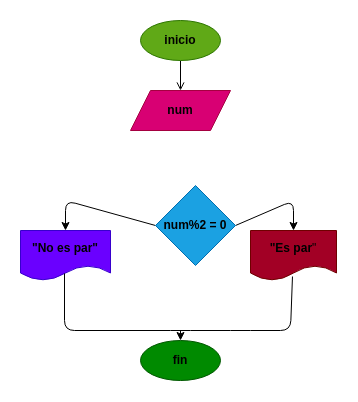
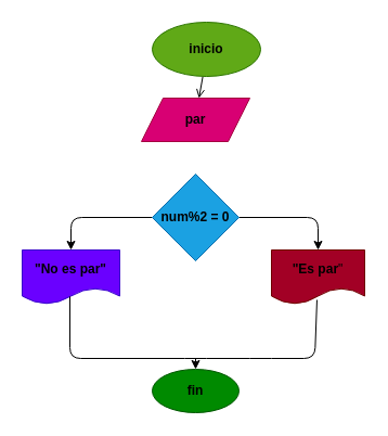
  <mxCell id="0" />
  <mxCell id="1" parent="0" />
  <mxCell id="2" value="" style="edgeStyle=none;html=1;endArrow=open;" edge="1" parent="1" source="3" target="4"><mxGeometry relative="1" as="geometry" /></mxCell>
- <mxCell id="3" value="&lt;font color=&quot;#000000&quot;&gt;&lt;b&gt;inicio&lt;/b&gt;&lt;/font&gt;" style="ellipse;whiteSpace=wrap;html=1;fillColor=#60a917;fontColor=#ffffff;strokeColor=#2D7600;" vertex="1" parent="1"><mxGeometry x="140" y="20" width="80" height="40" as="geometry" /></mxCell>
- <mxCell id="4" value="&lt;b&gt;&lt;font color=&quot;#000000&quot;&gt;num&lt;/font&gt;&lt;/b&gt;" style="shape=parallelogram;perimeter=parallelogramPerimeter;whiteSpace=wrap;html=1;fixedSize=1;fillColor=#d80073;fontColor=#ffffff;strokeColor=#A50040;" vertex="1" parent="1"><mxGeometry x="130" y="90" width="100" height="40" as="geometry" /></mxCell>
+ <mxCell id="3" value="&lt;font color=&quot;#000000&quot;&gt;&lt;b&gt;inicio&lt;/b&gt;&lt;/font&gt;" style="ellipse;whiteSpace=wrap;html=1;fillColor=#60a917;fontColor=#ffffff;strokeColor=#2D7600;" vertex="1" parent="1"><mxGeometry x="140" y="20" width="100" height="50" as="geometry" /></mxCell>
+ <mxCell id="4" value="&lt;b&gt;&lt;font color=&quot;#000000&quot;&gt;par&lt;/font&gt;&lt;/b&gt;" style="shape=parallelogram;perimeter=parallelogramPerimeter;whiteSpace=wrap;html=1;fixedSize=1;fillColor=#d80073;fontColor=#ffffff;strokeColor=#A50040;" vertex="1" parent="1"><mxGeometry x="130" y="90" width="100" height="40" as="geometry" /></mxCell>
  <mxCell id="5" style="edgeStyle=none;html=1;exitX=0;exitY=0.5;exitDx=0;exitDy=0;entryX=0.5;entryY=0;entryDx=0;entryDy=0;" edge="1" parent="1" source="7" target="8"><mxGeometry relative="1" as="geometry"><Array as="points"><mxPoint x="65" y="200" /></Array></mxGeometry></mxCell>
  <mxCell id="6" style="edgeStyle=none;html=1;exitX=1;exitY=0.5;exitDx=0;exitDy=0;entryX=0.5;entryY=0;entryDx=0;entryDy=0;" edge="1" parent="1" source="7" target="9"><mxGeometry relative="1" as="geometry"><Array as="points"><mxPoint x="293" y="200" /></Array></mxGeometry></mxCell>
- <mxCell id="7" value="&lt;b&gt;&lt;font color=&quot;#000000&quot;&gt;num%2 = 0&lt;/font&gt;&lt;/b&gt;" style="rhombus;whiteSpace=wrap;html=1;fillColor=#1ba1e2;fontColor=#ffffff;strokeColor=#006EAF;" vertex="1" parent="1"><mxGeometry x="155" y="185" width="80" height="80" as="geometry" /></mxCell>
+ <mxCell id="7" value="&lt;b&gt;&lt;font color=&quot;#000000&quot;&gt;num%2 = 0&lt;/font&gt;&lt;/b&gt;" style="rhombus;whiteSpace=wrap;html=1;fillColor=#1ba1e2;fontColor=#ffffff;strokeColor=#006EAF;" vertex="1" parent="1"><mxGeometry x="140" y="160" width="80" height="80" as="geometry" /></mxCell>
  <mxCell id="8" value="&lt;b&gt;&lt;font color=&quot;#000000&quot;&gt;&quot;No es par&quot;&lt;/font&gt;&lt;/b&gt;" style="shape=document;whiteSpace=wrap;html=1;boundedLbl=1;fillColor=#6a00ff;fontColor=#ffffff;strokeColor=#3700CC;" vertex="1" parent="1"><mxGeometry x="20" y="230" width="90" height="50" as="geometry" /></mxCell>
  <mxCell id="9" value="&lt;font color=&quot;#000000&quot;&gt;&lt;b&gt;&quot;Es par&lt;/b&gt;&quot;&lt;/font&gt;" style="shape=document;whiteSpace=wrap;html=1;boundedLbl=1;fillColor=#a20025;fontColor=#ffffff;strokeColor=#6F0000;" vertex="1" parent="1"><mxGeometry x="250" y="230" width="86" height="50" as="geometry" /></mxCell>
  <mxCell id="10" value="" style="endArrow=none;html=1;exitX=0.489;exitY=0.86;exitDx=0;exitDy=0;exitPerimeter=0;entryX=0.488;entryY=0.92;entryDx=0;entryDy=0;entryPerimeter=0;" edge="1" parent="1" source="8" target="9"><mxGeometry width="50" height="50" relative="1" as="geometry"><mxPoint x="140" y="250" as="sourcePoint" /><mxPoint x="190" y="210" as="targetPoint" /><Array as="points"><mxPoint x="64" y="330" /><mxPoint x="180" y="330" /><mxPoint x="240" y="330" /><mxPoint x="290" y="330" /></Array></mxGeometry></mxCell>
  <mxCell id="11" value="&lt;font color=&quot;#000000&quot;&gt;&lt;b&gt;fin&lt;/b&gt;&lt;/font&gt;" style="ellipse;whiteSpace=wrap;html=1;fillColor=#008a00;fontColor=#ffffff;strokeColor=#005700;" vertex="1" parent="1"><mxGeometry x="140" y="340" width="80" height="40" as="geometry" /></mxCell>
  <mxCell id="12" value="" style="endArrow=classic;html=1;entryX=0.5;entryY=0;entryDx=0;entryDy=0;" edge="1" parent="1" target="11"><mxGeometry width="50" height="50" relative="1" as="geometry"><mxPoint x="180" y="330" as="sourcePoint" /><mxPoint x="190" y="210" as="targetPoint" /></mxGeometry></mxCell>
